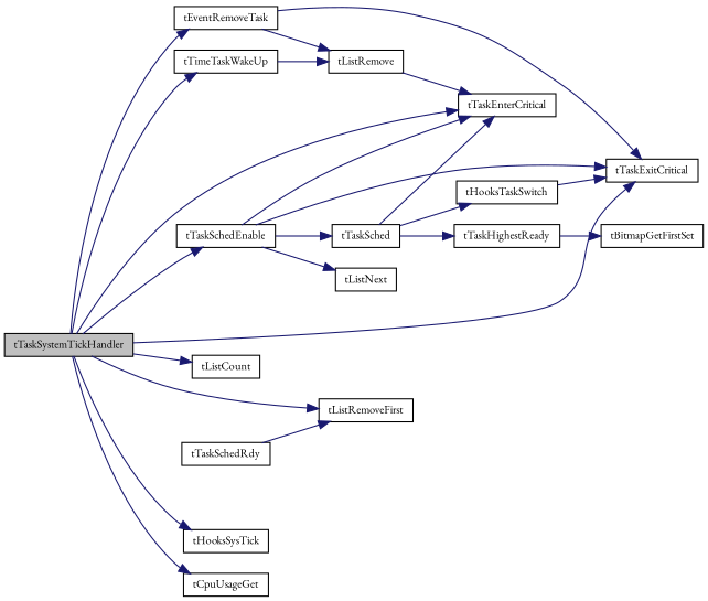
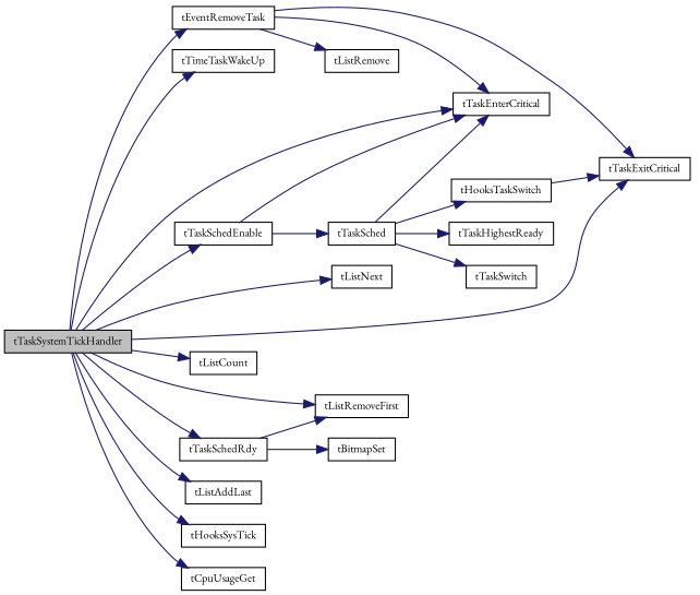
  digraph {
    fontname="EB Garamond"
    rankdir=LR
    node [color=black fillcolor=white fontname="EB Garamond" fontsize=10 shape=record style=filled]
    edge [color=midnightblue fontname="EB Garamond" fontsize=10 labelfontname=Helvetica labelfontsize=10 style=solid]
    n1 [fillcolor=grey75 fontcolor=black height=0.2 label=tTaskSystemTickHandler width=0.4]
    n2 [height=0.2 label=tTaskEnterCritical width=0.4]
    n3 [height=0.2 label=tListCount width=0.4]
    n4 [height=0.2 label=tEventRemoveTask width=0.4]
    n5 [height=0.2 label=tTaskExitCritical width=0.4]
    n6 [height=0.2 label=tListNext width=0.4]
    n7 [height=0.2 label=tTimeTaskWakeUp width=0.4]
    n8 [height=0.2 label=tTaskSchedRdy width=0.4]
+   n9 [height=0.2 label=tListAddLast width=0.4]
    n10 [height=0.2 label=tListRemoveFirst width=0.4]
    n11 [height=0.2 label=tHooksSysTick width=0.4]
    n12 [height=0.2 label=tTaskSchedEnable width=0.4]
    n13 [height=0.2 label=tCpuUsageGet width=0.4]
    n14 [height=0.2 label=tListRemove width=0.4]
+   n15 [height=0.2 label=tBitmapSet width=0.4]
    n16 [height=0.2 label=tTaskSched width=0.4]
    n17 [height=0.2 label=tTaskHighestReady width=0.4]
    n18 [height=0.2 label=tHooksTaskSwitch width=0.4]
-   n20 [height=0.2 label=tBitmapGetFirstSet width=0.4]
+   n19 [height=0.2 label=tTaskSwitch width=0.4]
    n1 -> n2
    n1 -> n3
    n1 -> n4
    n1 -> n5
-   n12 -> n6
+   n1 -> n6
    n1 -> n7
+   n1 -> n8
+   n1 -> n9
    n1 -> n10
    n1 -> n11
    n1 -> n12
    n1 -> n13
-   n14 -> n2
+   n4 -> n2
    n4 -> n5
    n4 -> n14
-   n7 -> n14
    n8 -> n10
+   n8 -> n15
    n12 -> n2
-   n12 -> n5
    n12 -> n16
    n16 -> n2
    n16 -> n17
    n16 -> n18
-   n17 -> n20
+   n16 -> n19
    n18 -> n5
  }
